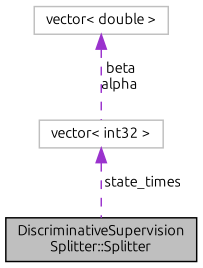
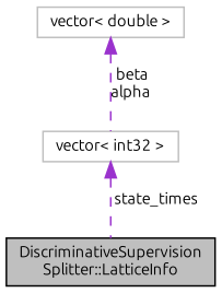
  digraph {
    fontname=Ubuntu
    node [color=grey75 fillcolor=white fontname=Ubuntu fontsize=10 shape=record style=filled]
    edge [color=darkorchid3 dir=back fontname=Ubuntu fontsize=10 labelfontname=Helvetica labelfontsize=10 style=dashed]
-   n1 [color=black fillcolor=grey75 fontcolor=black height=0.2 label="DiscriminativeSupervision\lSplitter::Splitter" width=0.4]
+   n1 [color=black fillcolor=grey75 fontcolor=black height=0.2 label="DiscriminativeSupervision\lSplitter::LatticeInfo" width=0.4]
    n2 [height=0.2 label="vector\< double \>" width=0.4]
    n3 [height=0.2 label="vector\< int32 \>" width=0.4]
    n2 -> n3 [label=" beta\nalpha"]
    n3 -> n1 [label=" state_times"]
  }
